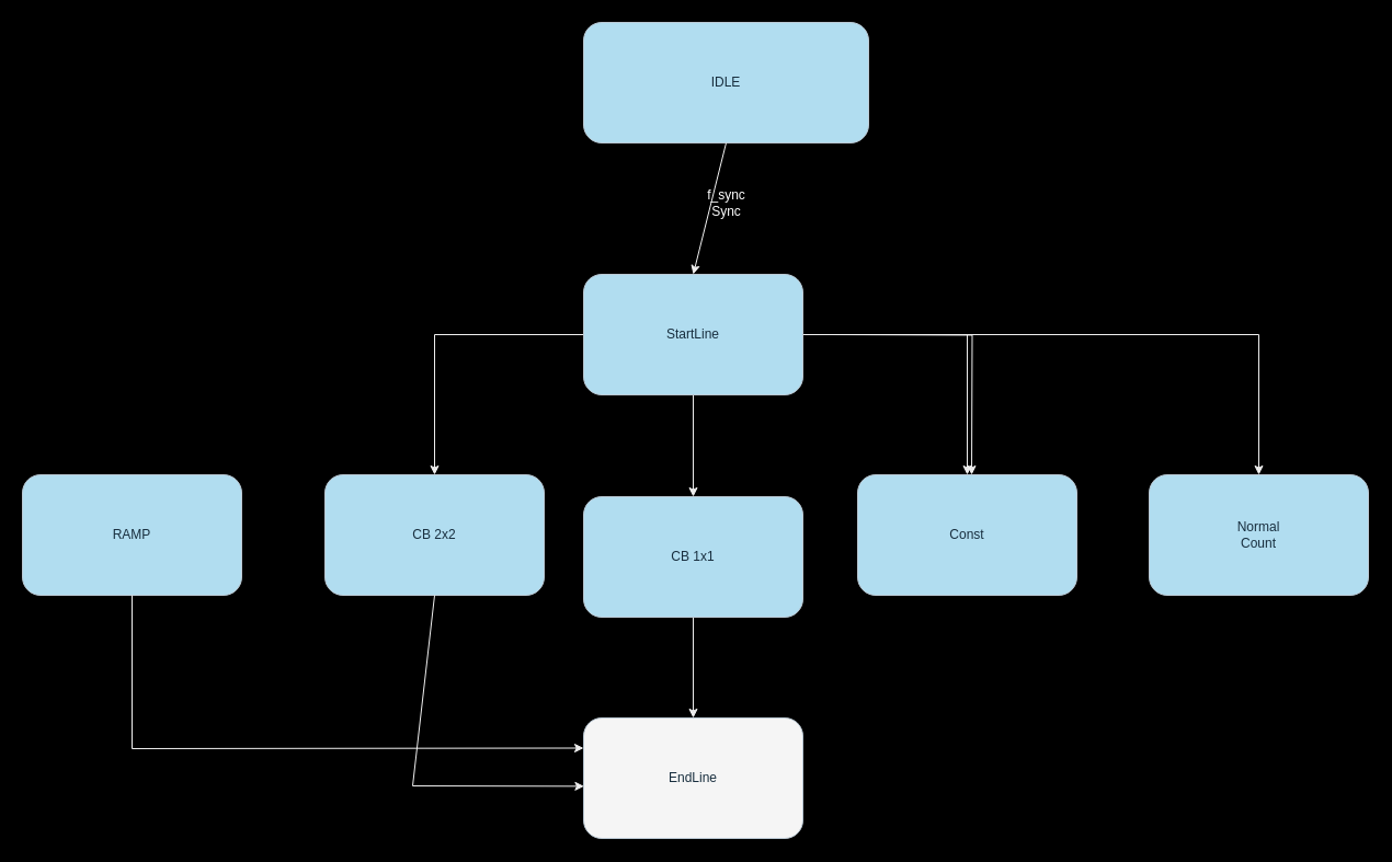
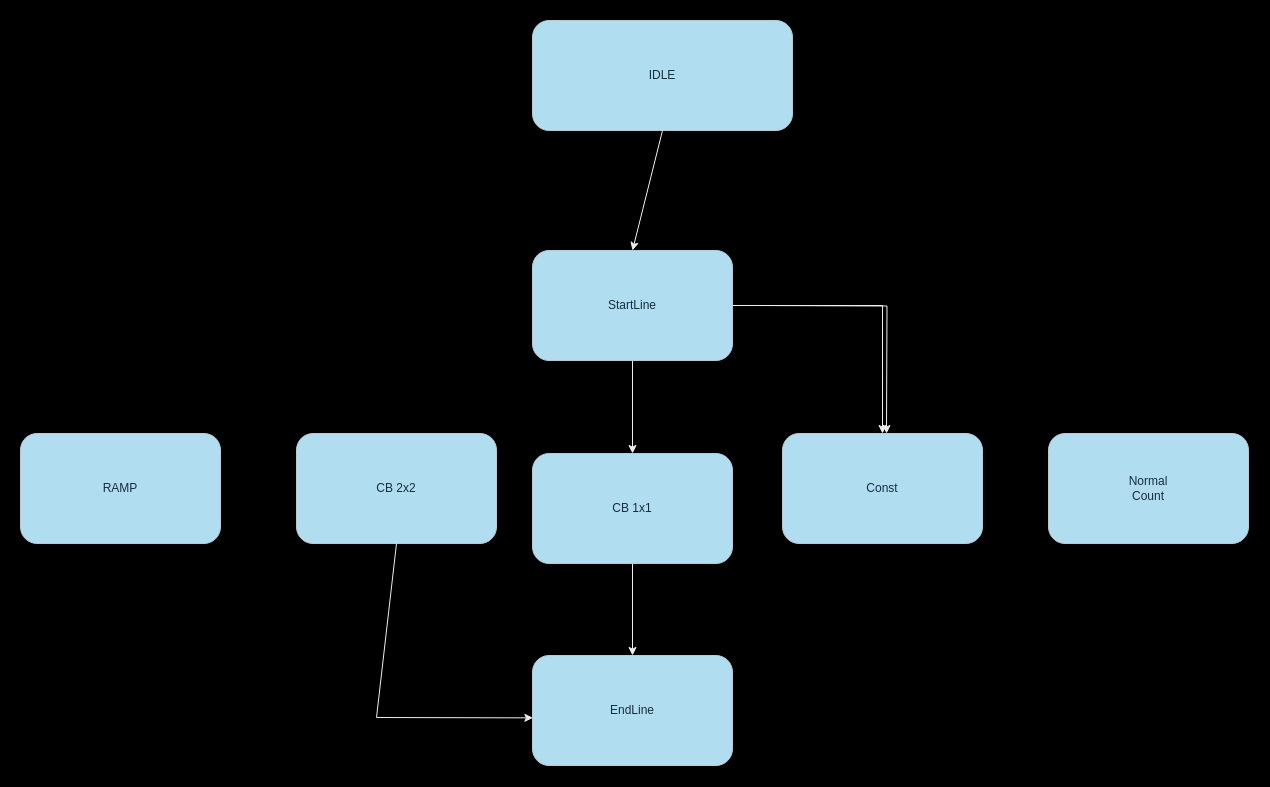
  <mxCell id="0" />
  <mxCell id="1" parent="0" />
  <mxCell id="2" value="IDLE" style="rounded=1;whiteSpace=wrap;html=1;fontSize=12;glass=0;strokeWidth=1;shadow=0;labelBackgroundColor=none;fillColor=#B1DDF0;strokeColor=#BAC8D3;fontColor=#182E3E;" parent="1" vertex="1"><mxGeometry x="532" y="20" width="260" height="110" as="geometry" /></mxCell>
  <mxCell id="3" value="" style="endArrow=classic;html=1;rounded=0;exitX=0.5;exitY=1;exitDx=0;exitDy=0;labelBackgroundColor=none;fontColor=default;strokeColor=#EEEEEE;" parent="1" source="2" edge="1"><mxGeometry width="50" height="50" relative="1" as="geometry"><mxPoint x="662" y="130" as="sourcePoint" /><mxPoint x="632" y="250" as="targetPoint" /></mxGeometry></mxCell>
- <mxCell id="4" value="" style="edgeStyle=orthogonalEdgeStyle;rounded=0;orthogonalLoop=1;jettySize=auto;html=1;strokeColor=#EEEEEE;fontColor=#FFFFFF;" parent="1" source="9" target="11" edge="1"><mxGeometry relative="1" as="geometry" /></mxCell>
  <mxCell id="5" value="" style="edgeStyle=orthogonalEdgeStyle;rounded=0;orthogonalLoop=1;jettySize=auto;html=1;strokeColor=#EEEEEE;fontColor=#FFFFFF;" parent="1" edge="1"><mxGeometry relative="1" as="geometry"><mxPoint x="756" y="305" as="sourcePoint" /><mxPoint x="886" y="433" as="targetPoint" /></mxGeometry></mxCell>
  <mxCell id="6" value="" style="edgeStyle=orthogonalEdgeStyle;rounded=0;orthogonalLoop=1;jettySize=auto;html=1;strokeColor=#EEEEEE;fontColor=#FFFFFF;" parent="1" source="9" target="14" edge="1"><mxGeometry relative="1" as="geometry" /></mxCell>
- <mxCell id="7" value="" style="edgeStyle=orthogonalEdgeStyle;rounded=0;orthogonalLoop=1;jettySize=auto;html=1;strokeColor=#EEEEEE;fontColor=#FFFFFF;" parent="1" source="9" target="15" edge="1"><mxGeometry relative="1" as="geometry" /></mxCell>
  <mxCell id="8" value="" style="edgeStyle=orthogonalEdgeStyle;rounded=0;orthogonalLoop=1;jettySize=auto;html=1;strokeColor=#EEEEEE;fontColor=#FFFFFF;" parent="1" source="9" target="12" edge="1"><mxGeometry relative="1" as="geometry" /></mxCell>
  <mxCell id="9" value="StartLine" style="rounded=1;whiteSpace=wrap;html=1;fontSize=12;glass=0;strokeWidth=1;shadow=0;labelBackgroundColor=none;fillColor=#B1DDF0;strokeColor=#BAC8D3;fontColor=#182E3E;" parent="1" vertex="1"><mxGeometry x="532" y="250" width="200" height="110" as="geometry" /></mxCell>
- <mxCell id="10" value="&lt;font color=&quot;#ffffff&quot;&gt;f_sync&lt;/font&gt;&lt;div&gt;&lt;font color=&quot;#ffffff&quot;&gt;Sync&lt;/font&gt;&lt;/div&gt;" style="text;html=1;align=center;verticalAlign=middle;resizable=0;points=[];autosize=1;strokeColor=none;fillColor=none;labelBackgroundColor=none;fontColor=#182E3E;" parent="1" vertex="1"><mxGeometry x="632" y="165" width="60" height="40" as="geometry" /></mxCell>
  <mxCell id="11" value="Normal&lt;div&gt;Count&lt;/div&gt;" style="rounded=1;whiteSpace=wrap;html=1;fontSize=12;glass=0;strokeWidth=1;shadow=0;labelBackgroundColor=none;fillColor=#B1DDF0;strokeColor=#BAC8D3;fontColor=#182E3E;" parent="1" vertex="1"><mxGeometry x="1048" y="433" width="200" height="110" as="geometry" /></mxCell>
  <mxCell id="12" value="Const" style="rounded=1;whiteSpace=wrap;html=1;fontSize=12;glass=0;strokeWidth=1;shadow=0;labelBackgroundColor=none;fillColor=#B1DDF0;strokeColor=#BAC8D3;fontColor=#182E3E;" parent="1" vertex="1"><mxGeometry x="782" y="433" width="200" height="110" as="geometry" /></mxCell>
  <mxCell id="13" value="" style="edgeStyle=orthogonalEdgeStyle;rounded=0;orthogonalLoop=1;jettySize=auto;html=1;strokeColor=#EEEEEE;fontColor=#FFFFFF;" parent="1" source="14" target="17" edge="1"><mxGeometry relative="1" as="geometry" /></mxCell>
  <mxCell id="14" value="CB 1x1" style="rounded=1;whiteSpace=wrap;html=1;fontSize=12;glass=0;strokeWidth=1;shadow=0;labelBackgroundColor=none;fillColor=#B1DDF0;strokeColor=#BAC8D3;fontColor=#182E3E;" parent="1" vertex="1"><mxGeometry x="532" y="453" width="200" height="110" as="geometry" /></mxCell>
  <mxCell id="15" value="CB 2x2" style="rounded=1;whiteSpace=wrap;html=1;fontSize=12;glass=0;strokeWidth=1;shadow=0;labelBackgroundColor=none;fillColor=#B1DDF0;strokeColor=#BAC8D3;fontColor=#182E3E;" parent="1" vertex="1"><mxGeometry x="296" y="433" width="200" height="110" as="geometry" /></mxCell>
  <mxCell id="16" value="RAMP" style="rounded=1;whiteSpace=wrap;html=1;fontSize=12;glass=0;strokeWidth=1;shadow=0;labelBackgroundColor=none;fillColor=#B1DDF0;strokeColor=#BAC8D3;fontColor=#182E3E;" parent="1" vertex="1"><mxGeometry x="20" y="433" width="200" height="110" as="geometry" /></mxCell>
- <mxCell id="17" value="EndLine" style="rounded=1;whiteSpace=wrap;html=1;fontSize=12;glass=0;strokeWidth=1;shadow=0;labelBackgroundColor=none;fillColor=#f5f5f5;strokeColor=#BAC8D3;fontColor=#182E3E;" parent="1" vertex="1"><mxGeometry x="532" y="655" width="200" height="110" as="geometry" /></mxCell>
+ <mxCell id="17" value="EndLine" style="rounded=1;whiteSpace=wrap;html=1;fontSize=12;glass=0;strokeWidth=1;shadow=0;labelBackgroundColor=none;fillColor=#B1DDF0;strokeColor=#BAC8D3;fontColor=#182E3E;" parent="1" vertex="1"><mxGeometry x="532" y="655" width="200" height="110" as="geometry" /></mxCell>
  <mxCell id="18" value="" style="endArrow=classic;html=1;rounded=0;strokeColor=#EEEEEE;fontColor=#FFFFFF;exitX=0.5;exitY=1;exitDx=0;exitDy=0;entryX=0.002;entryY=0.567;entryDx=0;entryDy=0;entryPerimeter=0;" parent="1" source="15" target="17" edge="1"><mxGeometry width="50" height="50" relative="1" as="geometry"><mxPoint x="617" y="578" as="sourcePoint" /><mxPoint x="667" y="528" as="targetPoint" /><Array as="points"><mxPoint x="376" y="717" /></Array></mxGeometry></mxCell>
- <mxCell id="19" value="" style="endArrow=classic;html=1;rounded=0;strokeColor=#EEEEEE;fontColor=#FFFFFF;exitX=0.5;exitY=1;exitDx=0;exitDy=0;entryX=0;entryY=0.25;entryDx=0;entryDy=0;" parent="1" source="16" target="17" edge="1"><mxGeometry width="50" height="50" relative="1" as="geometry"><mxPoint x="617" y="578" as="sourcePoint" /><mxPoint x="667" y="528" as="targetPoint" /><Array as="points"><mxPoint x="120" y="683" /></Array></mxGeometry></mxCell>
